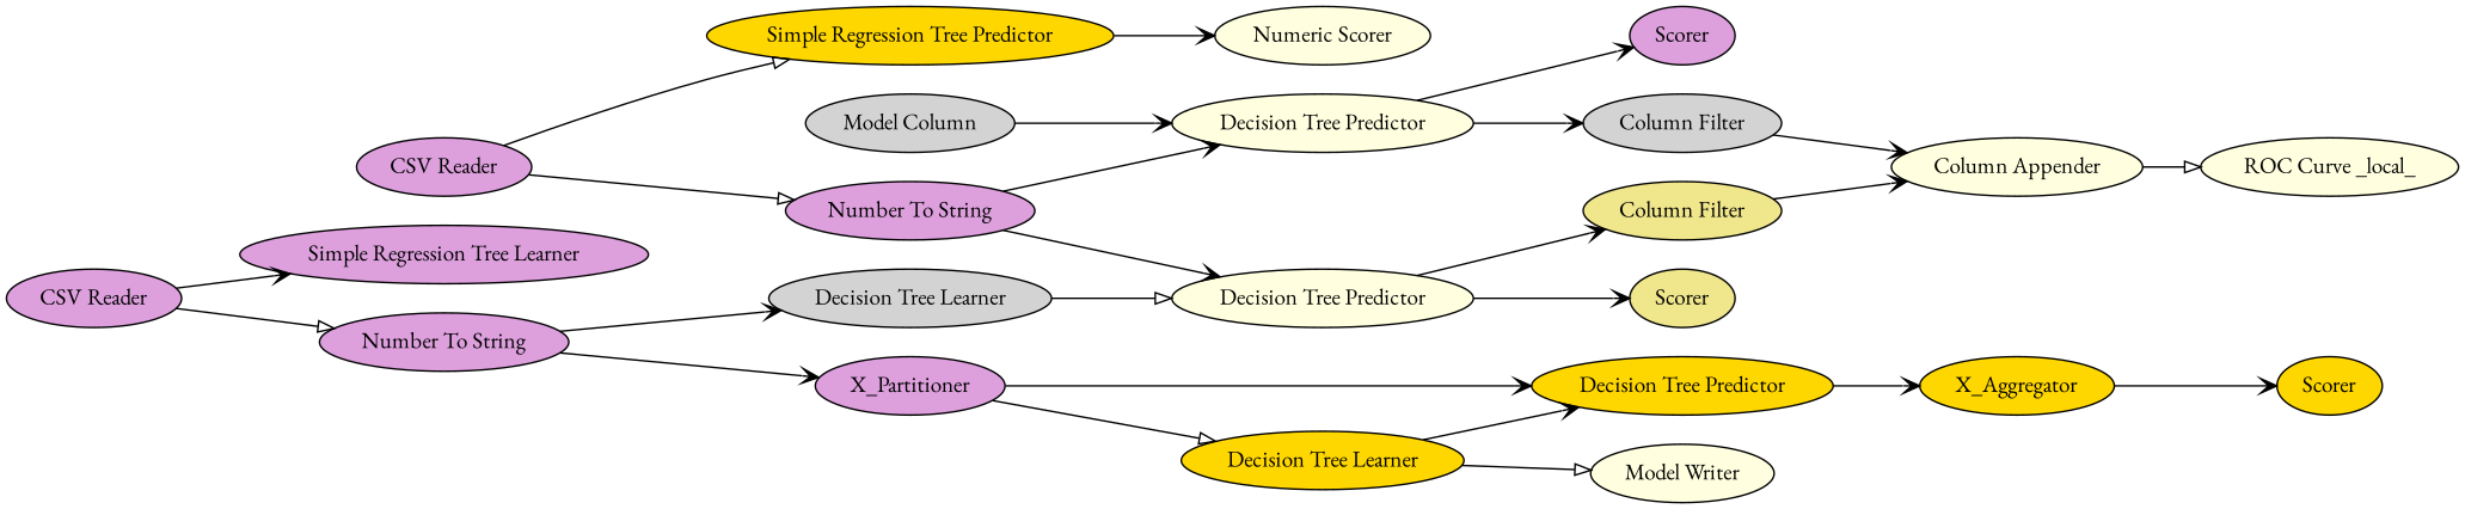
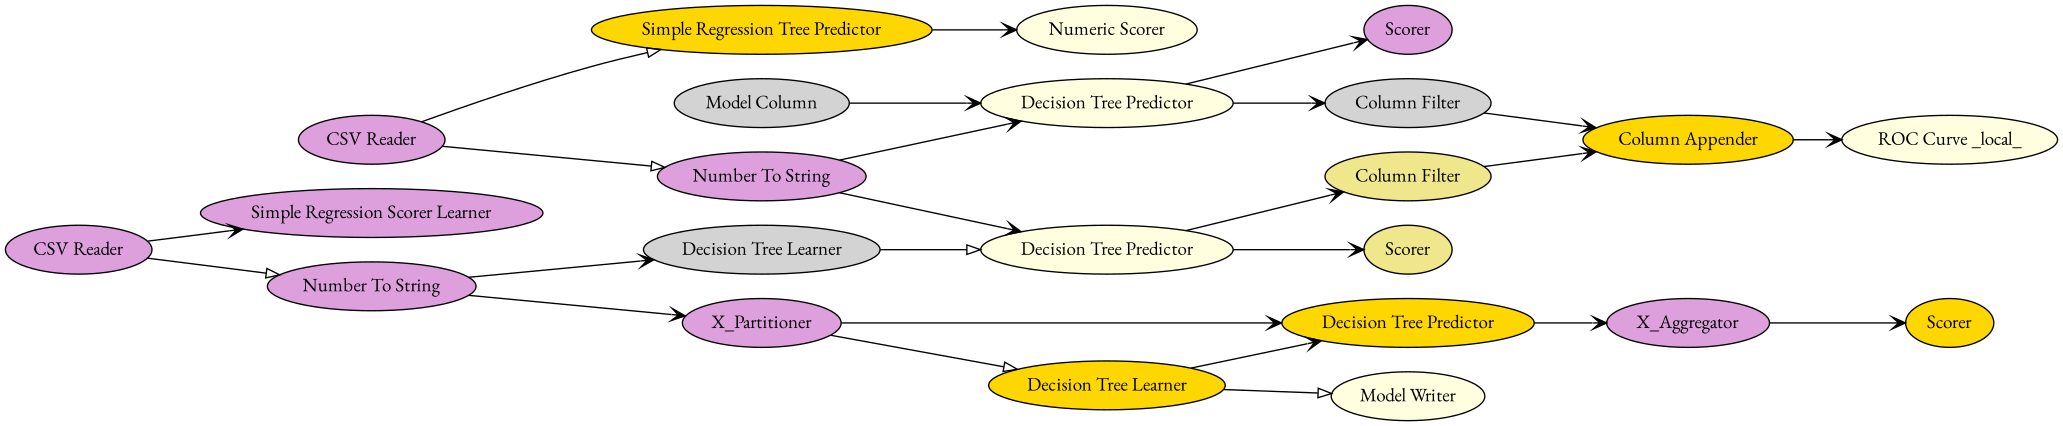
  digraph {
    fontname="EB Garamond"
    rankdir=LR
    node [fillcolor=plum fontname="EB Garamond" style=filled]
    edge [arrowhead=vee fontname="EB Garamond"]
    n1 [fillcolor=lightgrey label="Model Column"]
    n2 [fillcolor=lightyellow label="Decision Tree Predictor"]
    n3 [label=Scorer]
    n4 [fillcolor=lightgrey label="Column Filter"]
-   n5 [fillcolor=lightyellow label="Column Appender"]
+   n5 [fillcolor=gold label="Column Appender"]
    n6 [label=X_Partitioner]
    n7 [fillcolor=gold label="Decision Tree Predictor"]
    n8 [fillcolor=gold label="Decision Tree Learner"]
-   n9 [fillcolor=gold label=X_Aggregator]
+   n9 [label=X_Aggregator]
    n10 [fillcolor=lightyellow label="Model Writer"]
    n11 [fillcolor=gold label=Scorer]
    n12 [fillcolor=lightyellow label="ROC Curve _local_"]
    n13 [label="CSV Reader"]
-   n14 [label="Simple Regression Tree Learner"]
+   n14 [label="Simple Regression Scorer Learner"]
    n15 [label="Number To String"]
    n16 [fillcolor=lightgrey label="Decision Tree Learner"]
    n17 [fillcolor=gold label="Simple Regression Tree Predictor"]
    n18 [fillcolor=lightyellow label="Numeric Scorer"]
    n19 [fillcolor=lightyellow label="Decision Tree Predictor"]
    n20 [fillcolor=khaki label="Column Filter"]
    n21 [fillcolor=khaki label=Scorer]
    n22 [label="Number To String"]
    n23 [label="CSV Reader"]
    n1 -> n2
    n2 -> n3
    n2 -> n4
    n4 -> n5
-   n5 -> n12 [arrowhead=onormal]
+   n5 -> n12
    n6 -> n7
    n6 -> n8 [arrowhead=onormal]
    n7 -> n9
    n8 -> n7
    n8 -> n10 [arrowhead=onormal]
    n9 -> n11
    n13 -> n14
    n13 -> n15 [arrowhead=onormal]
    n15 -> n6
    n15 -> n16
    n16 -> n19 [arrowhead=onormal]
    n17 -> n18
    n19 -> n20
    n19 -> n21
    n20 -> n5
    n22 -> n2
    n22 -> n19
    n23 -> n17 [arrowhead=onormal]
    n23 -> n22 [arrowhead=onormal]
  }
